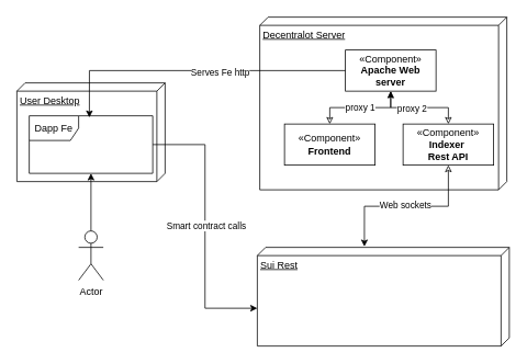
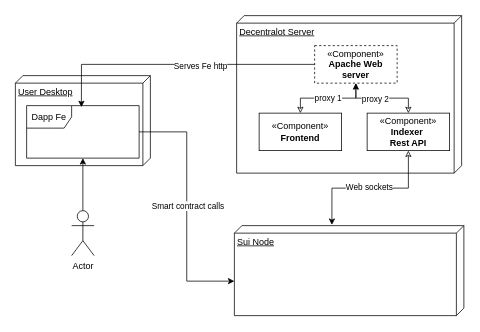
  <mxCell id="0" />
  <mxCell id="1" parent="0" />
  <mxCell id="2" value="User Desktop" style="verticalAlign=top;align=left;spacingTop=8;spacingLeft=2;spacingRight=12;shape=cube;size=10;direction=south;fontStyle=4;html=1;whiteSpace=wrap;" vertex="1" parent="1"><mxGeometry x="20" y="100" width="180" height="120" as="geometry" /></mxCell>
  <mxCell id="3" value="Decentralot Server&lt;div&gt;&lt;br&gt;&lt;/div&gt;&lt;div&gt;&lt;br&gt;&lt;/div&gt;" style="verticalAlign=top;align=left;spacingTop=8;spacingLeft=2;spacingRight=12;shape=cube;size=10;direction=south;fontStyle=4;html=1;whiteSpace=wrap;" vertex="1" parent="1"><mxGeometry x="315" y="20" width="300" height="210" as="geometry" /></mxCell>
- <mxCell id="4" value="«Component»&lt;br&gt;&lt;b&gt;Apache Web server&lt;/b&gt;" style="html=1;whiteSpace=wrap;" vertex="1" parent="1"><mxGeometry x="419" y="60" width="110" height="50" as="geometry" /></mxCell>
+ <mxCell id="4" value="«Component»&lt;br&gt;&lt;b&gt;Apache Web server&lt;/b&gt;" style="html=1;whiteSpace=wrap;dashed=1;" vertex="1" parent="1"><mxGeometry x="419" y="60" width="110" height="50" as="geometry" /></mxCell>
  <mxCell id="5" value="proxy 1" style="edgeStyle=orthogonalEdgeStyle;rounded=0;orthogonalLoop=1;jettySize=auto;html=1;endArrow=classicThin;endFill=0;startArrow=classic;startFill=0;" edge="1" parent="1" source="6" target="4"><mxGeometry relative="1" as="geometry"><Array as="points"><mxPoint x="400" y="130" /><mxPoint x="474" y="130" /></Array></mxGeometry></mxCell>
  <mxCell id="6" value="«Component»&lt;br&gt;&lt;b&gt;Frontend&lt;/b&gt;" style="html=1;whiteSpace=wrap;" vertex="1" parent="1"><mxGeometry x="345" y="150" width="110" height="50" as="geometry" /></mxCell>
  <mxCell id="7" value="" style="edgeStyle=orthogonalEdgeStyle;rounded=0;orthogonalLoop=1;jettySize=auto;html=1;strokeColor=default;startArrow=classic;startFill=0;" edge="1" parent="1" source="9" target="4"><mxGeometry relative="1" as="geometry" /></mxCell>
  <mxCell id="8" value="proxy 2" style="edgeLabel;html=1;align=center;verticalAlign=middle;resizable=0;points=[];" vertex="1" connectable="0" parent="7"><mxGeometry x="0.182" relative="1" as="geometry"><mxPoint as="offset" /></mxGeometry></mxCell>
  <mxCell id="9" value="«Component»&lt;br&gt;&lt;b&gt;Indexer&amp;nbsp;&lt;/b&gt;&lt;div&gt;&lt;b&gt;Rest API&lt;/b&gt;&lt;/div&gt;" style="html=1;whiteSpace=wrap;" vertex="1" parent="1"><mxGeometry x="489" y="150" width="110" height="50" as="geometry" /></mxCell>
  <mxCell id="10" value="Actor" style="shape=umlActor;verticalLabelPosition=bottom;verticalAlign=top;html=1;" vertex="1" parent="1"><mxGeometry x="95" y="280" width="30" height="60" as="geometry" /></mxCell>
  <mxCell id="11" value="Dapp Fe" style="shape=umlFrame;whiteSpace=wrap;html=1;pointerEvents=0;" vertex="1" parent="1"><mxGeometry x="35" y="140" width="150" height="70" as="geometry" /></mxCell>
- <mxCell id="12" value="Sui Rest" style="verticalAlign=top;align=left;spacingTop=8;spacingLeft=2;spacingRight=12;shape=cube;size=10;direction=south;fontStyle=4;html=1;whiteSpace=wrap;" vertex="1" parent="1"><mxGeometry x="312" y="300" width="306" height="120" as="geometry" /></mxCell>
+ <mxCell id="12" value="Sui Node" style="verticalAlign=top;align=left;spacingTop=8;spacingLeft=2;spacingRight=12;shape=cube;size=10;direction=south;fontStyle=4;html=1;whiteSpace=wrap;" vertex="1" parent="1"><mxGeometry x="312" y="300" width="306" height="120" as="geometry" /></mxCell>
  <mxCell id="13" style="edgeStyle=orthogonalEdgeStyle;rounded=0;orthogonalLoop=1;jettySize=auto;html=1;entryX=0.5;entryY=1;entryDx=0;entryDy=0;entryPerimeter=0;" edge="1" parent="1" source="10" target="11"><mxGeometry relative="1" as="geometry" /></mxCell>
  <mxCell id="14" style="edgeStyle=orthogonalEdgeStyle;rounded=0;orthogonalLoop=1;jettySize=auto;html=1;entryX=0.487;entryY=0.029;entryDx=0;entryDy=0;entryPerimeter=0;" edge="1" parent="1" source="4" target="11"><mxGeometry relative="1" as="geometry" /></mxCell>
  <mxCell id="15" value="Serves Fe http" style="edgeLabel;html=1;align=center;verticalAlign=middle;resizable=0;points=[];" vertex="1" connectable="0" parent="14"><mxGeometry x="-0.169" y="2" relative="1" as="geometry"><mxPoint as="offset" /></mxGeometry></mxCell>
  <mxCell id="16" style="edgeStyle=orthogonalEdgeStyle;rounded=0;orthogonalLoop=1;jettySize=auto;html=1;entryX=-0.008;entryY=0.575;entryDx=0;entryDy=0;entryPerimeter=0;startArrow=classic;startFill=0;" edge="1" parent="1" source="9" target="12"><mxGeometry relative="1" as="geometry" /></mxCell>
  <mxCell id="17" value="Web sockets" style="edgeLabel;html=1;align=center;verticalAlign=middle;resizable=0;points=[];" vertex="1" connectable="0" parent="16"><mxGeometry x="0.025" y="-2" relative="1" as="geometry"><mxPoint as="offset" /></mxGeometry></mxCell>
  <mxCell id="18" style="edgeStyle=orthogonalEdgeStyle;rounded=0;orthogonalLoop=1;jettySize=auto;html=1;entryX=0.617;entryY=1;entryDx=0;entryDy=0;entryPerimeter=0;" edge="1" parent="1" source="11" target="12"><mxGeometry relative="1" as="geometry" /></mxCell>
  <mxCell id="19" value="Smart contract calls" style="edgeLabel;html=1;align=center;verticalAlign=middle;resizable=0;points=[];" vertex="1" connectable="0" parent="18"><mxGeometry x="-0.009" y="1" relative="1" as="geometry"><mxPoint as="offset" /></mxGeometry></mxCell>
